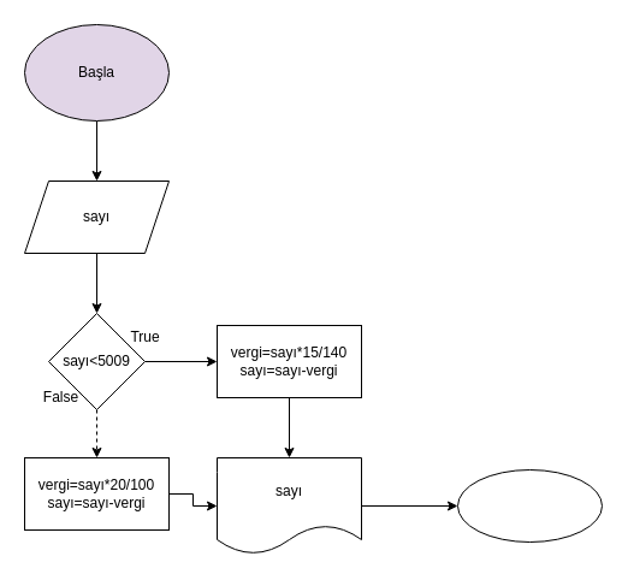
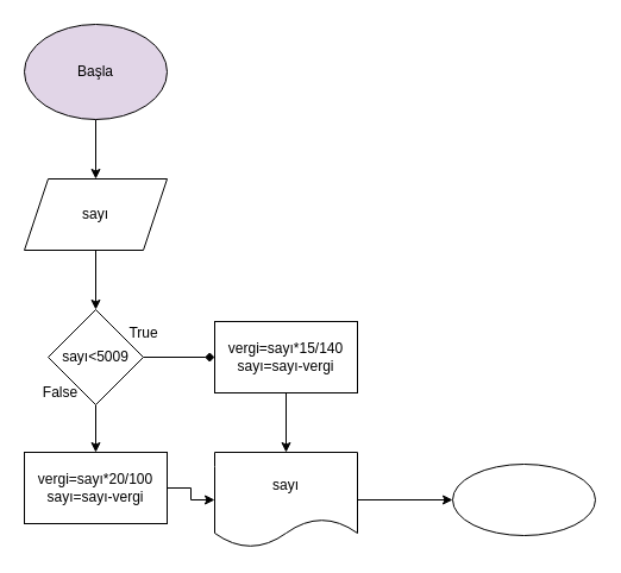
  <mxCell id="0" />
  <mxCell id="1" parent="0" />
  <mxCell id="2" value="" style="edgeStyle=orthogonalEdgeStyle;rounded=0;orthogonalLoop=1;jettySize=auto;html=1;" edge="1" parent="1" source="3" target="5"><mxGeometry relative="1" as="geometry" /></mxCell>
  <mxCell id="3" value="Başla" style="ellipse;whiteSpace=wrap;html=1;fillColor=#e1d5e7;" vertex="1" parent="1"><mxGeometry x="20" width="120" height="80" as="geometry" y="20" /></mxCell>
  <mxCell id="4" value="" style="edgeStyle=orthogonalEdgeStyle;rounded=0;orthogonalLoop=1;jettySize=auto;html=1;" edge="1" parent="1" source="5" target="8"><mxGeometry relative="1" as="geometry" /></mxCell>
  <mxCell id="5" value="sayı" style="shape=parallelogram;perimeter=parallelogramPerimeter;whiteSpace=wrap;html=1;fixedSize=1;" vertex="1" parent="1"><mxGeometry x="20" y="150" width="120" height="60" as="geometry" /></mxCell>
- <mxCell id="6" value="" style="edgeStyle=orthogonalEdgeStyle;rounded=0;orthogonalLoop=1;jettySize=auto;html=1;" edge="1" parent="1" source="8" target="12"><mxGeometry relative="1" as="geometry" /></mxCell>
- <mxCell id="7" value="" style="edgeStyle=orthogonalEdgeStyle;rounded=0;orthogonalLoop=1;jettySize=auto;html=1;dashed=1;" edge="1" parent="1" source="8" target="14"><mxGeometry relative="1" as="geometry" /></mxCell>
+ <mxCell id="6" value="" style="edgeStyle=orthogonalEdgeStyle;rounded=0;orthogonalLoop=1;jettySize=auto;html=1;endArrow=diamond;" edge="1" parent="1" source="8" target="12"><mxGeometry relative="1" as="geometry" /></mxCell>
+ <mxCell id="7" value="" style="edgeStyle=orthogonalEdgeStyle;rounded=0;orthogonalLoop=1;jettySize=auto;html=1;" edge="1" parent="1" source="8" target="14"><mxGeometry relative="1" as="geometry" /></mxCell>
  <mxCell id="8" value="sayı&amp;lt;5009" style="rhombus;whiteSpace=wrap;html=1;" vertex="1" parent="1"><mxGeometry x="40" y="260" width="80" height="80" as="geometry" /></mxCell>
  <mxCell id="9" value="True" style="text;html=1;align=center;verticalAlign=middle;resizable=0;points=[];autosize=1;strokeColor=none;fillColor=none;" vertex="1" parent="1"><mxGeometry x="100" y="270" width="40" height="20" as="geometry" /></mxCell>
  <mxCell id="10" value="False" style="text;html=1;align=center;verticalAlign=middle;resizable=0;points=[];autosize=1;strokeColor=none;fillColor=none;" vertex="1" parent="1"><mxGeometry x="30" y="320" width="40" height="20" as="geometry" /></mxCell>
  <mxCell id="11" value="" style="edgeStyle=orthogonalEdgeStyle;rounded=0;orthogonalLoop=1;jettySize=auto;html=1;" edge="1" parent="1" source="12" target="16"><mxGeometry relative="1" as="geometry" /></mxCell>
  <mxCell id="12" value="vergi=sayı*15/140&lt;br&gt;sayı=sayı-vergi" style="whiteSpace=wrap;html=1;" vertex="1" parent="1"><mxGeometry x="180" y="270" width="120" height="60" as="geometry" /></mxCell>
  <mxCell id="13" value="" style="edgeStyle=orthogonalEdgeStyle;rounded=0;orthogonalLoop=1;jettySize=auto;html=1;" edge="1" parent="1" source="14" target="16"><mxGeometry relative="1" as="geometry" /></mxCell>
  <mxCell id="14" value="vergi=sayı*20/100&lt;br&gt;sayı=sayı-vergi" style="whiteSpace=wrap;html=1;" vertex="1" parent="1"><mxGeometry x="20" y="380" width="120" height="60" as="geometry" /></mxCell>
  <mxCell id="15" value="" style="edgeStyle=orthogonalEdgeStyle;rounded=0;orthogonalLoop=1;jettySize=auto;html=1;" edge="1" parent="1" source="16" target="17"><mxGeometry relative="1" as="geometry" /></mxCell>
  <mxCell id="16" value="sayı" style="shape=document;whiteSpace=wrap;html=1;boundedLbl=1;" vertex="1" parent="1"><mxGeometry x="180" y="380" width="120" height="80" as="geometry" /></mxCell>
  <mxCell id="17" value="" style="ellipse;whiteSpace=wrap;html=1;" vertex="1" parent="1"><mxGeometry x="380" y="390" width="120" height="60" as="geometry" /></mxCell>
